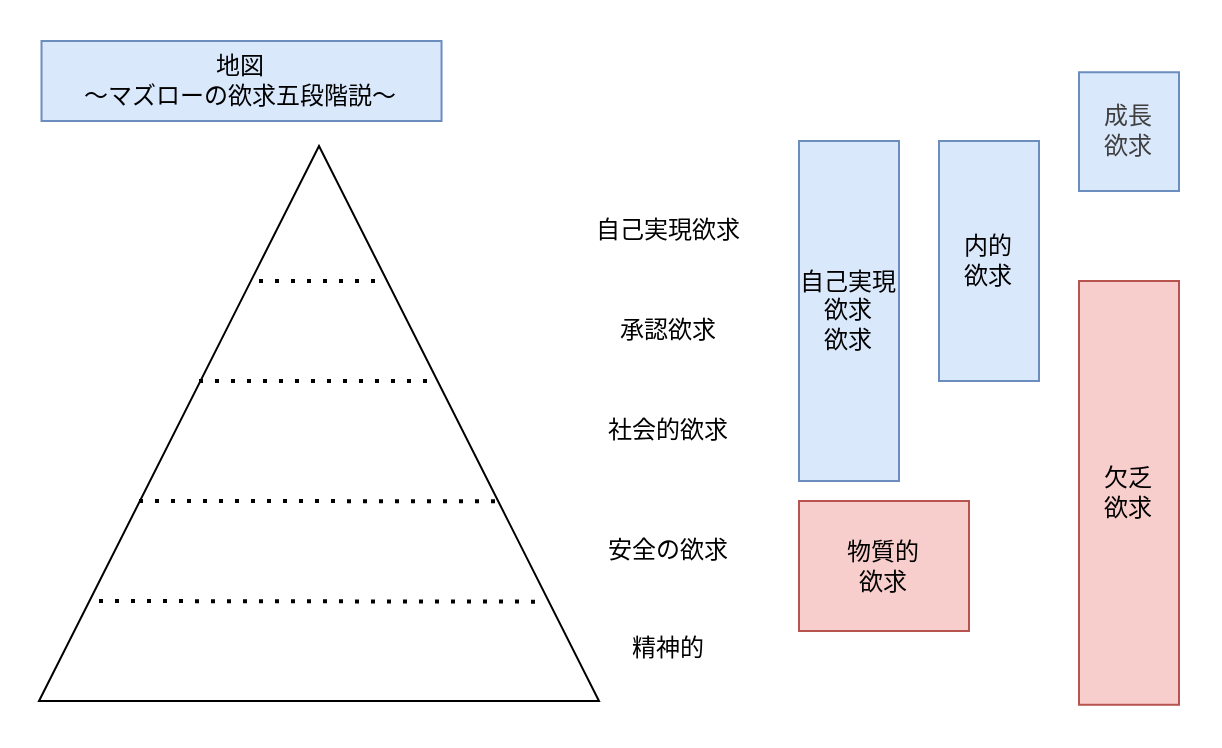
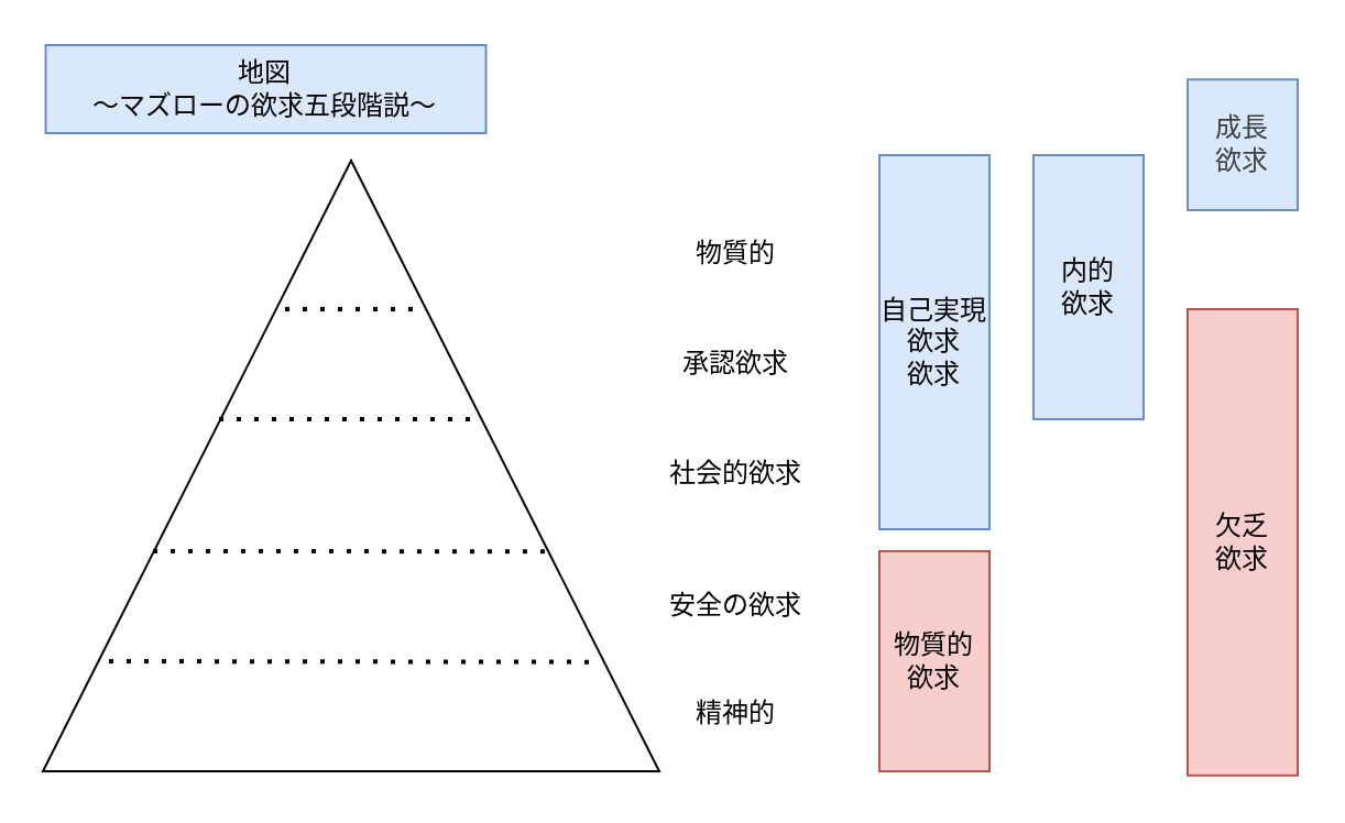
  <mxCell id="0" />
  <mxCell id="1" parent="0" />
  <mxCell id="2" value="地図&lt;div&gt;～マズローの欲求五段階説～&lt;/div&gt;" style="text;html=1;align=center;verticalAlign=middle;whiteSpace=wrap;rounded=0;fillColor=#dae8fc;strokeColor=#6c8ebf;" parent="1" vertex="1"><mxGeometry x="20.26" y="20" width="200" height="40" as="geometry" /></mxCell>
  <mxCell id="3" value="" style="triangle;whiteSpace=wrap;html=1;rotation=-90;" vertex="1" parent="1"><mxGeometry x="20.26" y="71.26" width="277.49" height="280" as="geometry" /></mxCell>
  <mxCell id="4" value="" style="endArrow=none;dashed=1;html=1;dashPattern=1 3;strokeWidth=2;" edge="1" parent="1"><mxGeometry width="50" height="50" relative="1" as="geometry"><mxPoint x="129" y="140" as="sourcePoint" /><mxPoint x="189" y="140" as="targetPoint" /></mxGeometry></mxCell>
- <mxCell id="5" value="自己実現欲求" style="text;html=1;align=center;verticalAlign=middle;whiteSpace=wrap;rounded=0;" vertex="1" parent="1"><mxGeometry x="279" y="100" width="110" height="30" as="geometry" /></mxCell>
+ <mxCell id="5" value="物質的" style="text;html=1;align=center;verticalAlign=middle;whiteSpace=wrap;rounded=0;" vertex="1" parent="1"><mxGeometry x="279" y="100" width="110" height="30" as="geometry" /></mxCell>
  <mxCell id="6" value="" style="endArrow=none;dashed=1;html=1;dashPattern=1 3;strokeWidth=2;" edge="1" parent="1"><mxGeometry width="50" height="50" relative="1" as="geometry"><mxPoint x="99" y="190" as="sourcePoint" /><mxPoint x="219" y="190" as="targetPoint" /></mxGeometry></mxCell>
  <mxCell id="7" value="社会的欲求" style="text;html=1;align=center;verticalAlign=middle;whiteSpace=wrap;rounded=0;" vertex="1" parent="1"><mxGeometry x="279" y="200" width="110" height="30" as="geometry" /></mxCell>
  <mxCell id="8" value="自己実現欲求&lt;div&gt;欲求&lt;/div&gt;" style="text;html=1;align=center;verticalAlign=middle;whiteSpace=wrap;rounded=0;fillColor=#dae8fc;strokeColor=#6c8ebf;" vertex="1" parent="1"><mxGeometry x="399" y="70" width="50" height="170" as="geometry" /></mxCell>
- <mxCell id="9" value="物質的&lt;div&gt;欲求&lt;/div&gt;" style="text;html=1;align=center;verticalAlign=middle;whiteSpace=wrap;rounded=0;fillColor=#f8cecc;strokeColor=#b85450;" vertex="1" parent="1"><mxGeometry x="399" y="250" width="85" height="65" as="geometry" /></mxCell>
+ <mxCell id="9" value="物質的&lt;div&gt;欲求&lt;/div&gt;" style="text;html=1;align=center;verticalAlign=middle;whiteSpace=wrap;rounded=0;fillColor=#f8cecc;strokeColor=#b85450;" vertex="1" parent="1"><mxGeometry x="399" y="250" width="50" height="100" as="geometry" /></mxCell>
  <mxCell id="10" value="承認欲求" style="text;html=1;align=center;verticalAlign=middle;whiteSpace=wrap;rounded=0;" vertex="1" parent="1"><mxGeometry x="279" y="150" width="110" height="30" as="geometry" /></mxCell>
  <mxCell id="11" value="安全の欲求" style="text;html=1;align=center;verticalAlign=middle;whiteSpace=wrap;rounded=0;" vertex="1" parent="1"><mxGeometry x="279" y="260" width="110" height="30" as="geometry" /></mxCell>
  <mxCell id="12" value="精神的" style="text;html=1;align=center;verticalAlign=middle;whiteSpace=wrap;rounded=0;" vertex="1" parent="1"><mxGeometry x="279" y="308.5" width="110" height="30" as="geometry" /></mxCell>
  <mxCell id="13" value="" style="endArrow=none;dashed=1;html=1;dashPattern=1 3;strokeWidth=2;entryX=0.36;entryY=0.815;entryDx=0;entryDy=0;entryPerimeter=0;" edge="1" parent="1" target="3"><mxGeometry width="50" height="50" relative="1" as="geometry"><mxPoint x="69" y="250" as="sourcePoint" /><mxPoint x="189" y="250" as="targetPoint" /></mxGeometry></mxCell>
  <mxCell id="14" value="" style="endArrow=none;dashed=1;html=1;dashPattern=1 3;strokeWidth=2;entryX=0.179;entryY=0.905;entryDx=0;entryDy=0;entryPerimeter=0;" edge="1" parent="1" target="3"><mxGeometry width="50" height="50" relative="1" as="geometry"><mxPoint x="49" y="300" as="sourcePoint" /><mxPoint x="227" y="300" as="targetPoint" /></mxGeometry></mxCell>
  <mxCell id="15" value="内的&lt;div&gt;欲求&lt;/div&gt;" style="text;html=1;align=center;verticalAlign=middle;whiteSpace=wrap;rounded=0;fillColor=#dae8fc;strokeColor=#6c8ebf;" vertex="1" parent="1"><mxGeometry x="469" y="70" width="50" height="120" as="geometry" /></mxCell>
  <mxCell id="16" value="&lt;div&gt;&lt;span style=&quot;color: rgb(63, 63, 63); background-color: transparent;&quot;&gt;成長&lt;/span&gt;&lt;/div&gt;&lt;span style=&quot;color: rgb(63, 63, 63); background-color: transparent;&quot;&gt;欲求&lt;/span&gt;" style="text;html=1;align=center;verticalAlign=middle;whiteSpace=wrap;rounded=0;fillColor=#dae8fc;strokeColor=#6c8ebf;" vertex="1" parent="1"><mxGeometry x="539" y="35.63" width="50" height="59.37" as="geometry" /></mxCell>
  <mxCell id="17" value="欠乏&lt;div&gt;欲求&lt;/div&gt;" style="text;html=1;align=center;verticalAlign=middle;whiteSpace=wrap;rounded=0;fillColor=#f8cecc;strokeColor=#b85450;" vertex="1" parent="1"><mxGeometry x="539" y="140" width="50" height="211.89" as="geometry" /></mxCell>
